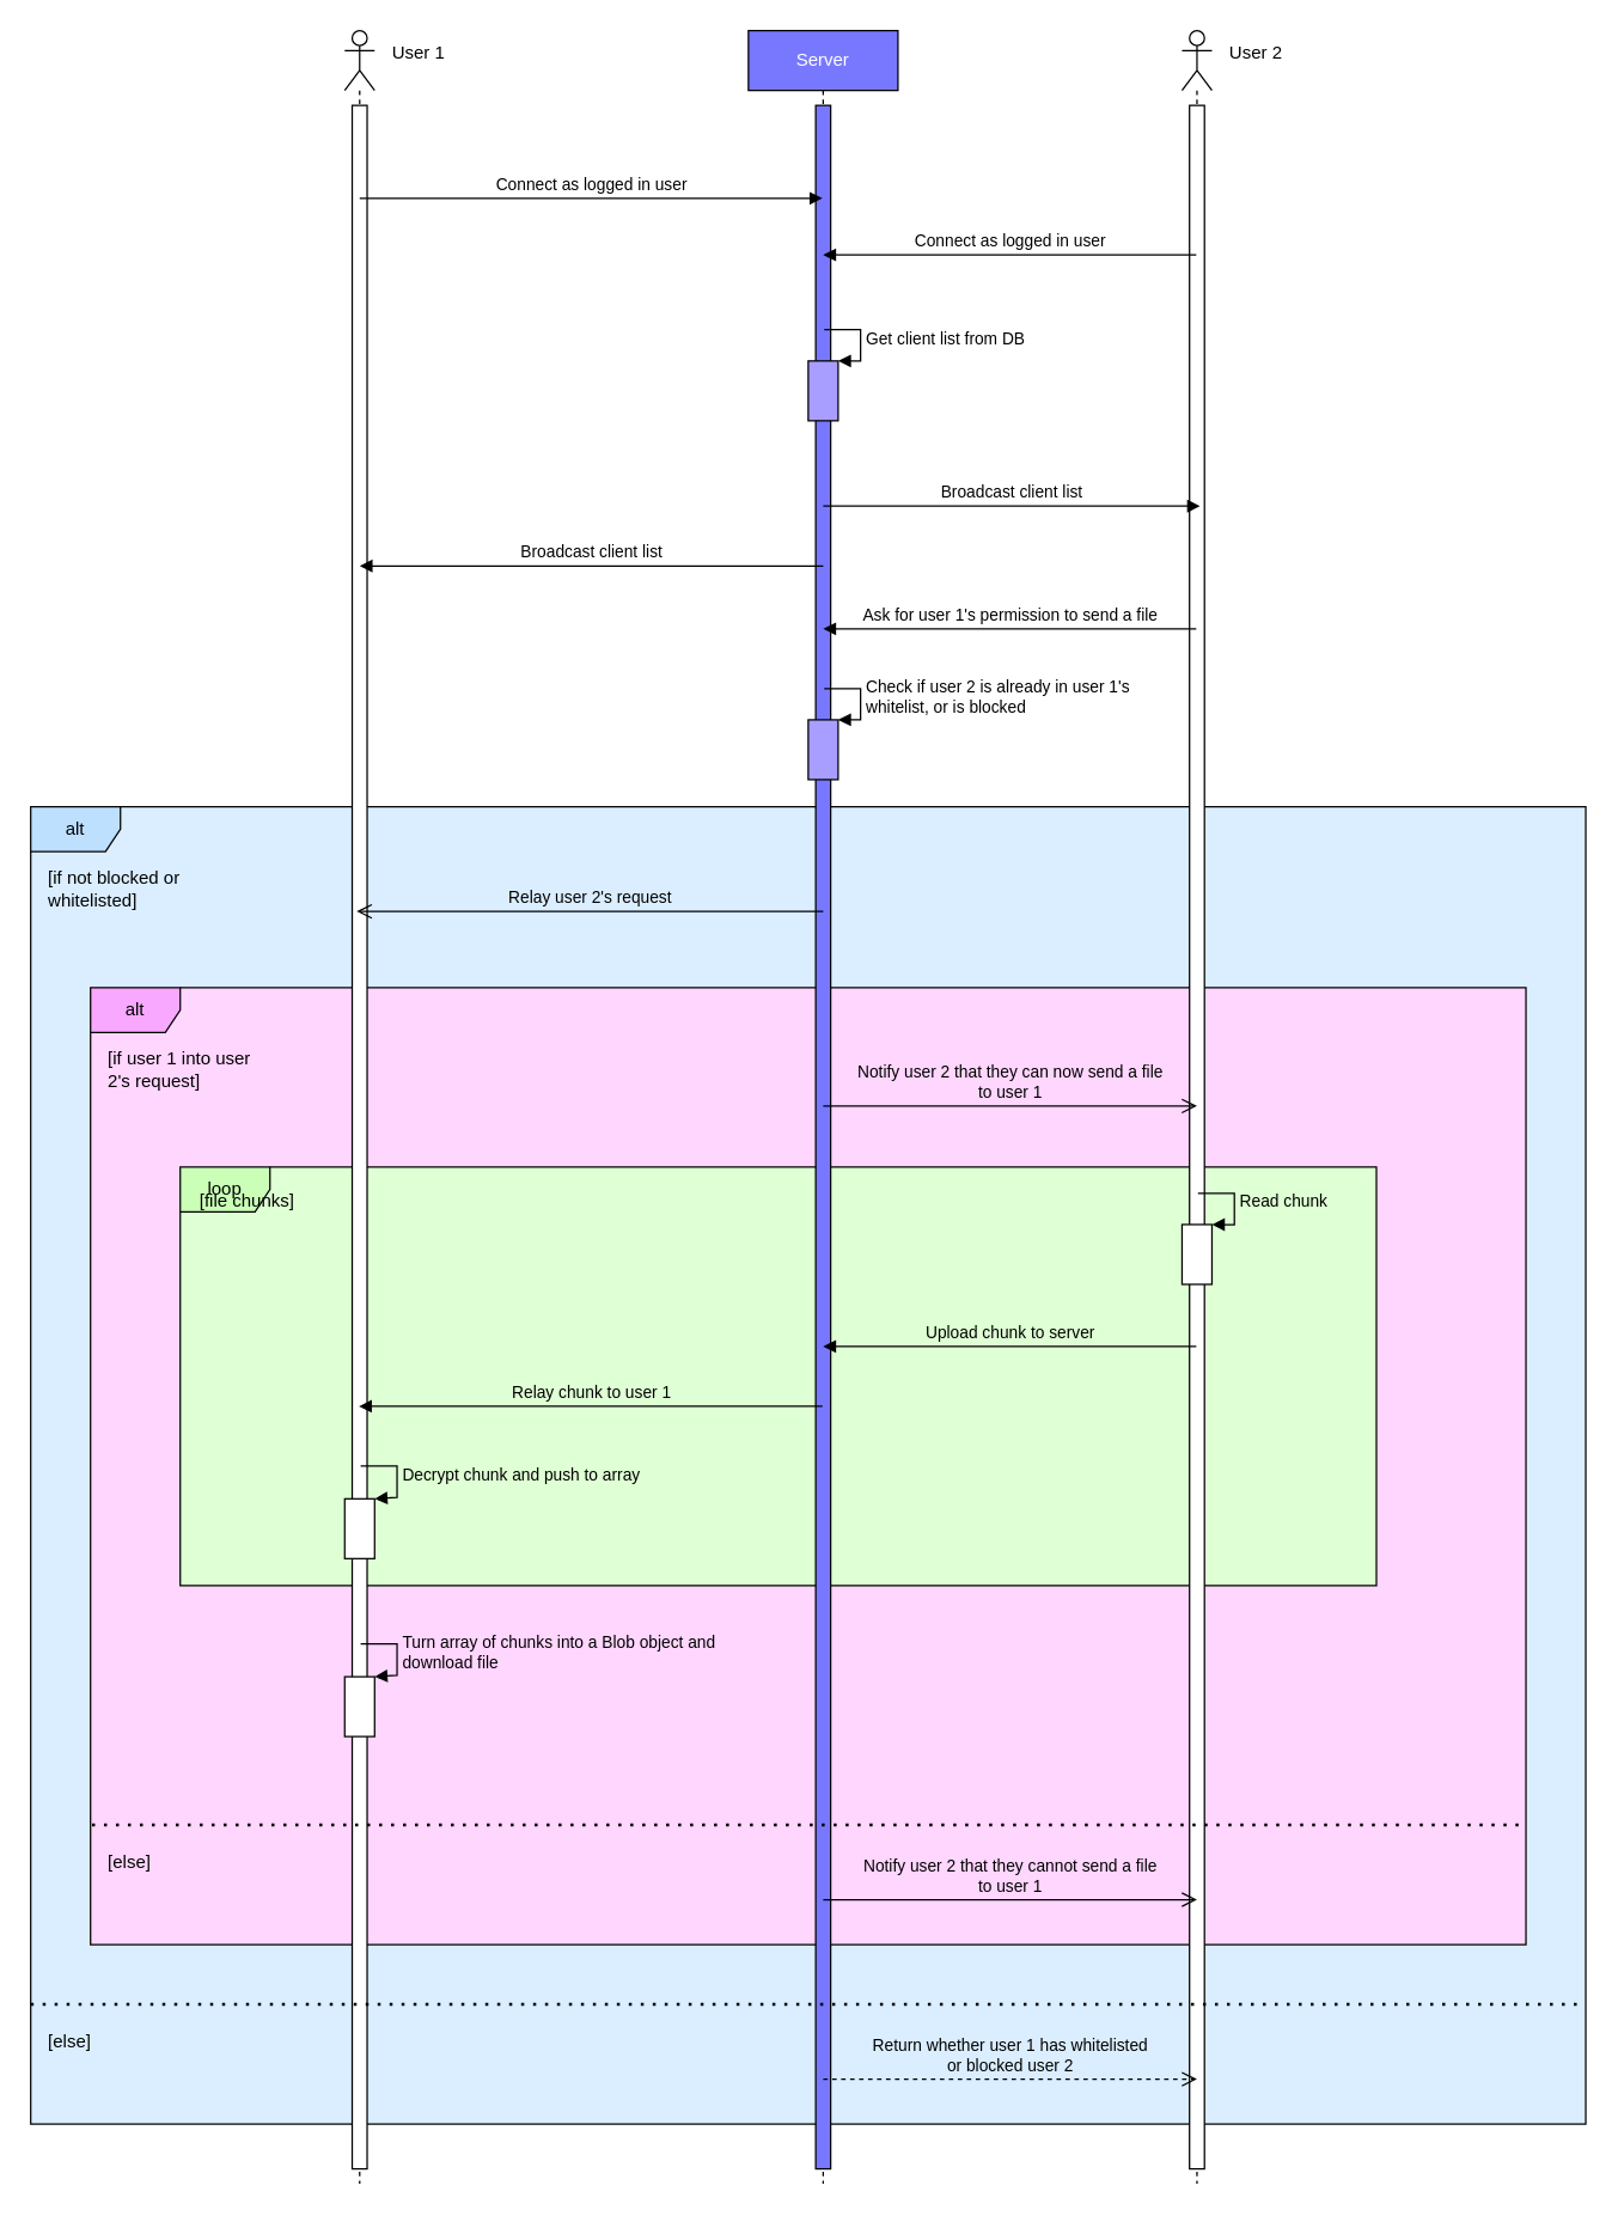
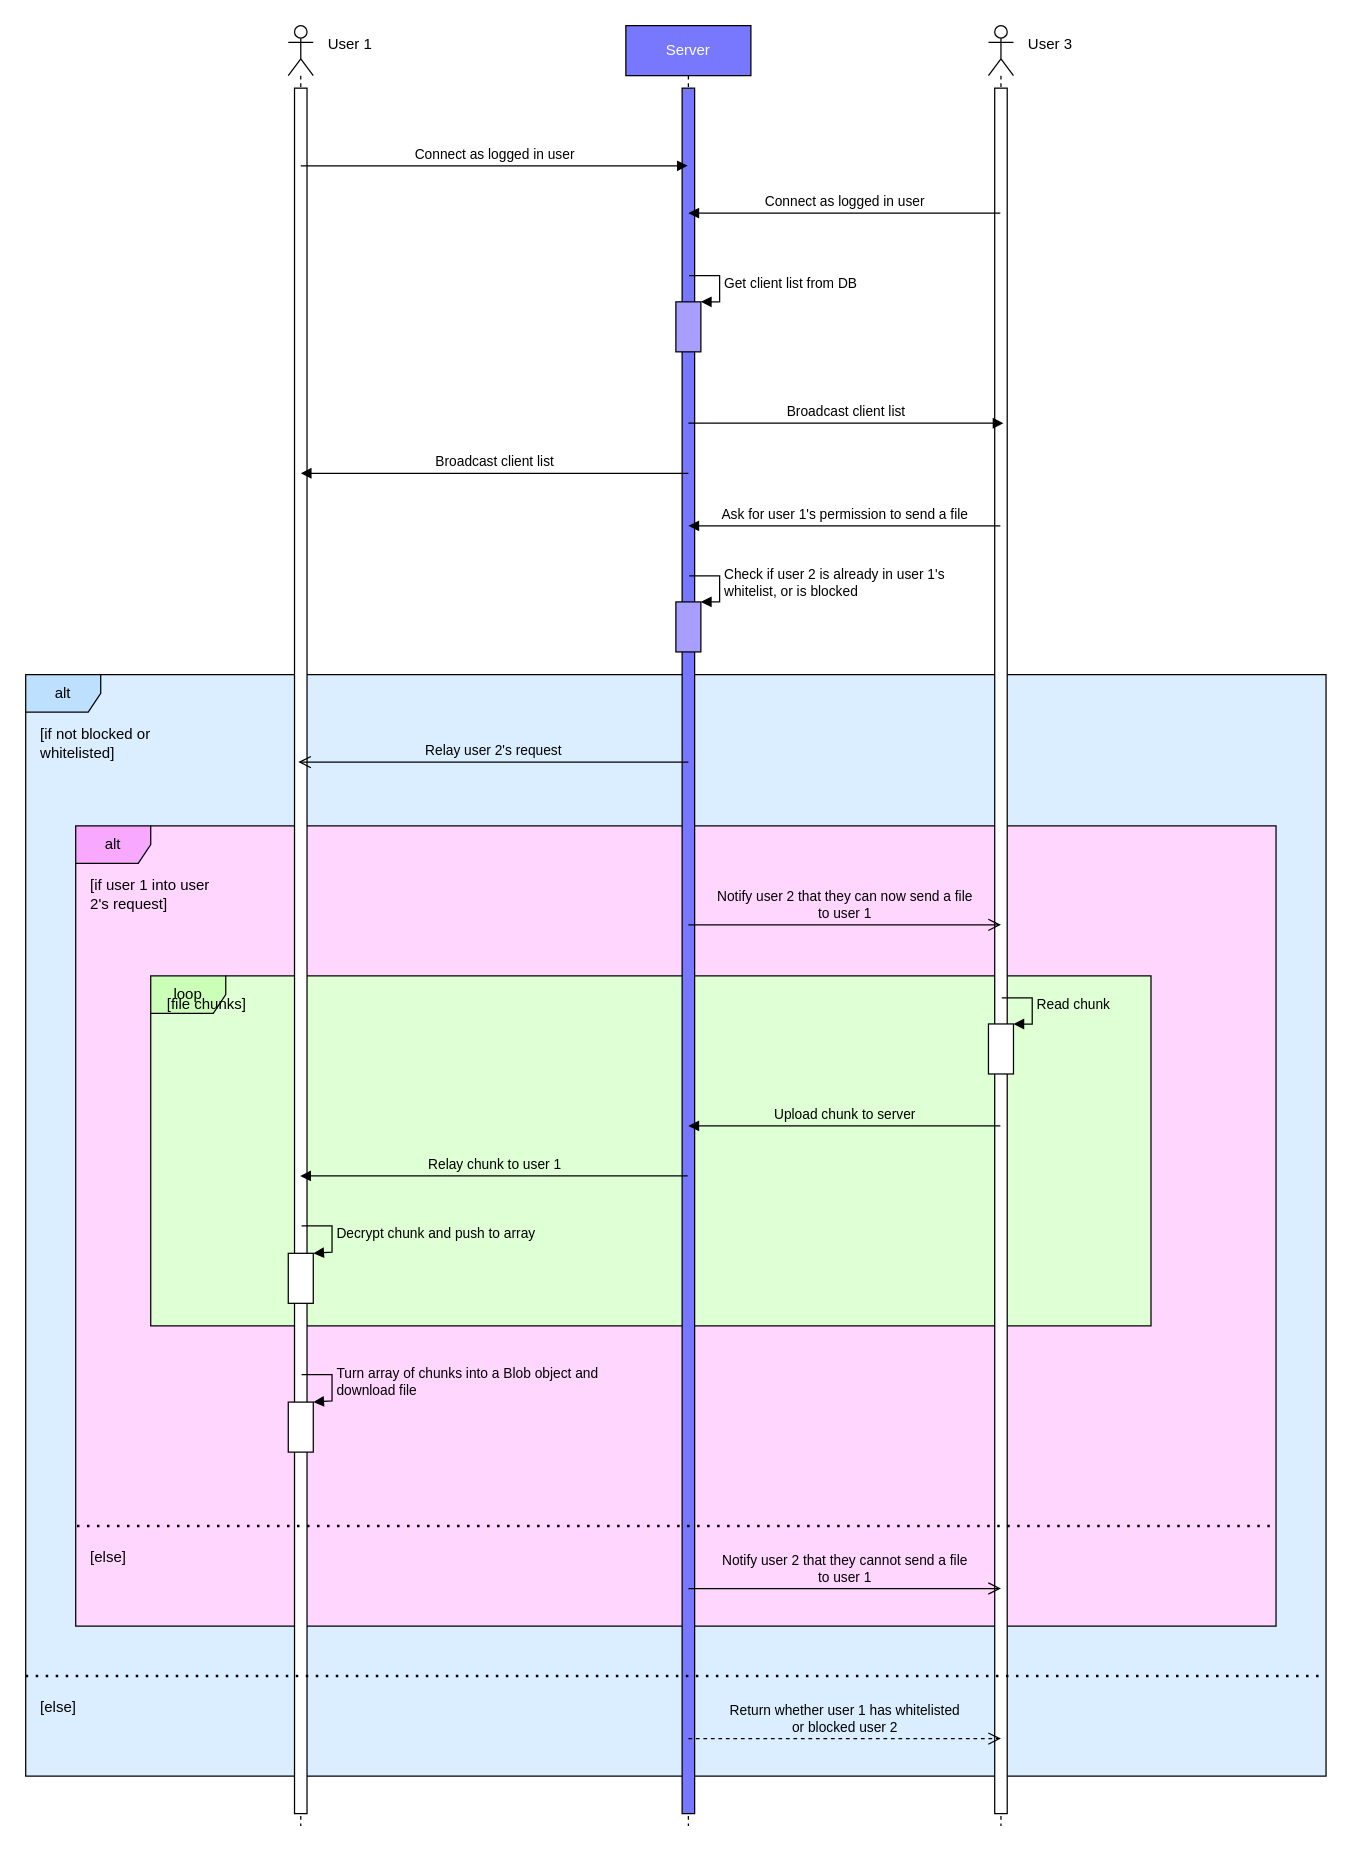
  <mxCell id="0" />
  <mxCell id="1" parent="0" />
  <mxCell id="2" value="alt" style="shape=umlFrame;whiteSpace=wrap;html=1;fillColor=#BDE0FF;swimlaneFillColor=#DBEEFF;" vertex="1" parent="1"><mxGeometry x="20" y="539" width="1040" height="881" as="geometry" /></mxCell>
  <mxCell id="3" value="alt" style="shape=umlFrame;whiteSpace=wrap;html=1;swimlaneFillColor=#FFD6FE;fillColor=#F9A8FF;" vertex="1" parent="1"><mxGeometry x="60" y="660" width="960" height="640" as="geometry" /></mxCell>
  <mxCell id="4" value="loop" style="shape=umlFrame;whiteSpace=wrap;html=1;swimlaneFillColor=#DFFFD4;fillColor=#CBFFB8;" vertex="1" parent="1"><mxGeometry x="120" y="780" width="800" height="280" as="geometry" /></mxCell>
  <mxCell id="5" value="" style="shape=umlLifeline;participant=umlActor;perimeter=lifelinePerimeter;whiteSpace=wrap;html=1;container=1;collapsible=0;recursiveResize=0;verticalAlign=top;spacingTop=36;outlineConnect=0;" parent="1" vertex="1"><mxGeometry x="230" y="20" width="20" height="1440" as="geometry" /></mxCell>
  <mxCell id="6" value="" style="html=1;points=[];perimeter=orthogonalPerimeter;" parent="5" vertex="1"><mxGeometry x="5" y="50" width="10" height="1380" as="geometry" /></mxCell>
  <mxCell id="7" value="" style="html=1;points=[];perimeter=orthogonalPerimeter;" vertex="1" parent="5"><mxGeometry y="1100.88" width="20" height="40" as="geometry" /></mxCell>
  <mxCell id="8" value="Turn array of chunks into a Blob object and&lt;br&gt;download file" style="edgeStyle=orthogonalEdgeStyle;html=1;align=left;spacingLeft=2;endArrow=block;rounded=0;entryX=1;entryY=0;exitX=0.567;exitY=0.332;exitDx=0;exitDy=0;exitPerimeter=0;labelBackgroundColor=none;" edge="1" parent="5" target="7"><mxGeometry relative="1" as="geometry"><mxPoint x="10.67" y="1079" as="sourcePoint" /><Array as="points"><mxPoint x="35" y="1078.88" /><mxPoint x="35" y="1099.88" /></Array></mxGeometry></mxCell>
  <mxCell id="9" value="" style="html=1;points=[];perimeter=orthogonalPerimeter;" vertex="1" parent="5"><mxGeometry y="981.88" width="20" height="40" as="geometry" /></mxCell>
  <mxCell id="10" value="Decrypt chunk and push to array" style="edgeStyle=orthogonalEdgeStyle;html=1;align=left;spacingLeft=2;endArrow=block;rounded=0;entryX=1;entryY=0;exitX=0.567;exitY=0.332;exitDx=0;exitDy=0;exitPerimeter=0;labelBackgroundColor=none;" edge="1" parent="5" target="9"><mxGeometry relative="1" as="geometry"><mxPoint x="10.67" y="960" as="sourcePoint" /><Array as="points"><mxPoint x="35" y="959.88" /><mxPoint x="35" y="980.88" /></Array></mxGeometry></mxCell>
  <mxCell id="11" value="User 1" style="text;html=1;strokeColor=none;fillColor=none;align=left;verticalAlign=middle;whiteSpace=wrap;rounded=0;" parent="1" vertex="1"><mxGeometry x="260" y="20" width="60" height="30" as="geometry" /></mxCell>
- <mxCell id="12" value="User 2" style="text;html=1;strokeColor=none;fillColor=none;align=left;verticalAlign=middle;whiteSpace=wrap;rounded=0;" parent="1" vertex="1"><mxGeometry x="820" y="20" width="60" height="30" as="geometry" /></mxCell>
+ <mxCell id="12" value="User 3" style="text;html=1;strokeColor=none;fillColor=none;align=left;verticalAlign=middle;whiteSpace=wrap;rounded=0;" parent="1" vertex="1"><mxGeometry x="820" y="20" width="60" height="30" as="geometry" /></mxCell>
  <mxCell id="13" value="" style="shape=umlLifeline;participant=umlActor;perimeter=lifelinePerimeter;whiteSpace=wrap;html=1;container=1;collapsible=0;recursiveResize=0;verticalAlign=top;spacingTop=36;outlineConnect=0;" parent="1" vertex="1"><mxGeometry x="790" y="20" width="20" height="1440" as="geometry" /></mxCell>
  <mxCell id="14" value="" style="html=1;points=[];perimeter=orthogonalPerimeter;" parent="13" vertex="1"><mxGeometry x="5" y="50" width="10" height="1380" as="geometry" /></mxCell>
  <mxCell id="15" value="Server" style="shape=umlLifeline;perimeter=lifelinePerimeter;whiteSpace=wrap;html=1;container=1;collapsible=0;recursiveResize=0;outlineConnect=0;labelBackgroundColor=none;fillColor=#7878FF;fontColor=#FFFFFF;" parent="1" vertex="1"><mxGeometry x="500" y="20" width="100" height="1440" as="geometry" /></mxCell>
  <mxCell id="16" value="" style="html=1;points=[];perimeter=orthogonalPerimeter;fillColor=#7878FF;" parent="15" vertex="1"><mxGeometry x="45" y="50" width="10" height="1380" as="geometry" /></mxCell>
  <mxCell id="17" value="" style="html=1;points=[];perimeter=orthogonalPerimeter;fillColor=#A89EFF;" parent="15" vertex="1"><mxGeometry x="40" y="220.9" width="20" height="40" as="geometry" /></mxCell>
  <mxCell id="18" value="Get client list from DB" style="edgeStyle=orthogonalEdgeStyle;html=1;align=left;spacingLeft=2;endArrow=block;rounded=0;entryX=1;entryY=0;exitX=0.567;exitY=0.332;exitDx=0;exitDy=0;exitPerimeter=0;" parent="15" target="17" edge="1"><mxGeometry relative="1" as="geometry"><mxPoint x="50.67" y="200.02" as="sourcePoint" /><Array as="points"><mxPoint x="75" y="199.9" /><mxPoint x="75" y="220.9" /></Array></mxGeometry></mxCell>
  <mxCell id="19" value="" style="html=1;points=[];perimeter=orthogonalPerimeter;fillColor=#A89EFF;" vertex="1" parent="15"><mxGeometry x="40" y="460.9" width="20" height="40" as="geometry" /></mxCell>
  <mxCell id="20" value="Check if user 2 is already in user 1's&lt;br&gt;whitelist, or is blocked" style="edgeStyle=orthogonalEdgeStyle;html=1;align=left;spacingLeft=2;endArrow=block;rounded=0;entryX=1;entryY=0;exitX=0.567;exitY=0.332;exitDx=0;exitDy=0;exitPerimeter=0;" edge="1" parent="15" target="19"><mxGeometry relative="1" as="geometry"><mxPoint x="50.67" y="440.02" as="sourcePoint" /><Array as="points"><mxPoint x="75" y="439.9" /><mxPoint x="75" y="460.9" /></Array></mxGeometry></mxCell>
  <mxCell id="21" value="Connect as logged in user" style="html=1;verticalAlign=bottom;endArrow=block;rounded=0;exitX=0.5;exitY=0.045;exitDx=0;exitDy=0;exitPerimeter=0;" parent="1" source="6" target="15" edge="1"><mxGeometry width="80" relative="1" as="geometry"><mxPoint x="250" y="100" as="sourcePoint" /><mxPoint x="330" y="100" as="targetPoint" /></mxGeometry></mxCell>
  <mxCell id="22" value="Connect as logged in user" style="html=1;verticalAlign=bottom;endArrow=block;rounded=0;" parent="1" source="13" edge="1"><mxGeometry width="80" relative="1" as="geometry"><mxPoint x="635" y="130" as="sourcePoint" /><mxPoint x="550" y="170" as="targetPoint" /></mxGeometry></mxCell>
  <mxCell id="23" value="Broadcast client list" style="html=1;verticalAlign=bottom;endArrow=block;rounded=0;" edge="1" parent="1"><mxGeometry width="80" relative="1" as="geometry"><mxPoint x="550" y="338" as="sourcePoint" /><mxPoint x="802" y="338" as="targetPoint" /></mxGeometry></mxCell>
  <mxCell id="24" value="Broadcast client list" style="html=1;verticalAlign=bottom;endArrow=block;rounded=0;" edge="1" parent="1"><mxGeometry width="80" relative="1" as="geometry"><mxPoint x="550" y="378" as="sourcePoint" /><mxPoint x="240" y="378" as="targetPoint" /></mxGeometry></mxCell>
  <mxCell id="25" value="Ask for user 1's permission to send a file" style="html=1;verticalAlign=bottom;endArrow=block;rounded=0;" edge="1" parent="1"><mxGeometry width="80" relative="1" as="geometry"><mxPoint x="799.5" y="420" as="sourcePoint" /><mxPoint x="550" y="420" as="targetPoint" /></mxGeometry></mxCell>
  <mxCell id="26" value="[if not blocked or whitelisted]" style="text;html=1;strokeColor=none;fillColor=none;align=left;verticalAlign=middle;whiteSpace=wrap;rounded=0;" vertex="1" parent="1"><mxGeometry x="30" y="579" width="110" height="30" as="geometry" /></mxCell>
  <mxCell id="27" value="" style="endArrow=none;dashed=1;html=1;dashPattern=1 3;strokeWidth=2;rounded=0;" edge="1" parent="1"><mxGeometry width="50" height="50" relative="1" as="geometry"><mxPoint x="20" y="1340" as="sourcePoint" /><mxPoint x="1060" y="1340" as="targetPoint" /></mxGeometry></mxCell>
  <mxCell id="28" value="Relay user 2's request" style="html=1;verticalAlign=bottom;endArrow=open;endSize=8;rounded=0;labelBackgroundColor=none;" edge="1" parent="1"><mxGeometry relative="1" as="geometry"><mxPoint x="550" y="609" as="sourcePoint" /><mxPoint x="238" y="609" as="targetPoint" /></mxGeometry></mxCell>
  <mxCell id="29" value="[else]" style="text;html=1;strokeColor=none;fillColor=none;align=left;verticalAlign=middle;whiteSpace=wrap;rounded=0;" vertex="1" parent="1"><mxGeometry x="30" y="1350" width="110" height="30" as="geometry" /></mxCell>
  <mxCell id="30" value="Return whether user 1 has whitelisted&lt;br&gt;or blocked user 2" style="html=1;verticalAlign=bottom;endArrow=open;dashed=1;endSize=8;rounded=0;labelBackgroundColor=none;" edge="1" parent="1"><mxGeometry relative="1" as="geometry"><mxPoint x="550" y="1390" as="sourcePoint" /><mxPoint x="800" y="1390" as="targetPoint" /></mxGeometry></mxCell>
  <mxCell id="31" value="" style="endArrow=none;dashed=1;html=1;dashPattern=1 3;strokeWidth=2;rounded=0;" edge="1" parent="1"><mxGeometry width="50" height="50" relative="1" as="geometry"><mxPoint x="61" y="1220" as="sourcePoint" /><mxPoint x="1021" y="1220" as="targetPoint" /></mxGeometry></mxCell>
  <mxCell id="32" value="[else]" style="text;html=1;strokeColor=none;fillColor=none;align=left;verticalAlign=middle;whiteSpace=wrap;rounded=0;" vertex="1" parent="1"><mxGeometry x="70" y="1230" width="110" height="30" as="geometry" /></mxCell>
  <mxCell id="33" value="Notify user 2 that they cannot send a file&lt;br&gt;to user 1" style="html=1;verticalAlign=bottom;endArrow=open;endSize=8;rounded=0;labelBackgroundColor=none;" edge="1" parent="1"><mxGeometry relative="1" as="geometry"><mxPoint x="550" y="1270" as="sourcePoint" /><mxPoint x="800" y="1270" as="targetPoint" /></mxGeometry></mxCell>
  <mxCell id="34" value="[if user 1 into user 2's request]" style="text;html=1;strokeColor=none;fillColor=none;align=left;verticalAlign=middle;whiteSpace=wrap;rounded=0;" vertex="1" parent="1"><mxGeometry x="70" y="700" width="110" height="30" as="geometry" /></mxCell>
  <mxCell id="35" value="Notify user 2 that they can now send a file&lt;br&gt;to user 1" style="html=1;verticalAlign=bottom;endArrow=open;endSize=8;rounded=0;labelBackgroundColor=none;" edge="1" parent="1"><mxGeometry relative="1" as="geometry"><mxPoint x="550" y="739.17" as="sourcePoint" /><mxPoint x="800" y="739.17" as="targetPoint" /></mxGeometry></mxCell>
  <mxCell id="36" value="[file chunks]" style="text;html=1;strokeColor=none;fillColor=none;align=center;verticalAlign=middle;whiteSpace=wrap;rounded=0;" vertex="1" parent="1"><mxGeometry x="130" y="788.45" width="70" height="30" as="geometry" /></mxCell>
  <mxCell id="37" value="" style="html=1;points=[];perimeter=orthogonalPerimeter;" vertex="1" parent="1"><mxGeometry x="790" y="818.45" width="20" height="40" as="geometry" /></mxCell>
  <mxCell id="38" value="Read chunk" style="edgeStyle=orthogonalEdgeStyle;html=1;align=left;spacingLeft=2;endArrow=block;rounded=0;entryX=1;entryY=0;exitX=0.567;exitY=0.332;exitDx=0;exitDy=0;exitPerimeter=0;labelBackgroundColor=none;" edge="1" parent="1" target="37"><mxGeometry relative="1" as="geometry"><mxPoint x="800.67" y="797.57" as="sourcePoint" /><Array as="points"><mxPoint x="825" y="797.45" /><mxPoint x="825" y="818.45" /></Array></mxGeometry></mxCell>
  <mxCell id="39" value="Upload chunk to server" style="html=1;verticalAlign=bottom;endArrow=block;rounded=0;labelBackgroundColor=none;" edge="1" parent="1"><mxGeometry width="80" relative="1" as="geometry"><mxPoint x="799.5" y="900" as="sourcePoint" /><mxPoint x="550" y="900" as="targetPoint" /></mxGeometry></mxCell>
  <mxCell id="40" value="Relay chunk to user 1" style="html=1;verticalAlign=bottom;endArrow=block;rounded=0;labelBackgroundColor=none;" edge="1" parent="1" target="5"><mxGeometry width="80" relative="1" as="geometry"><mxPoint x="549.5" y="940" as="sourcePoint" /><mxPoint x="300" y="940" as="targetPoint" /></mxGeometry></mxCell>
